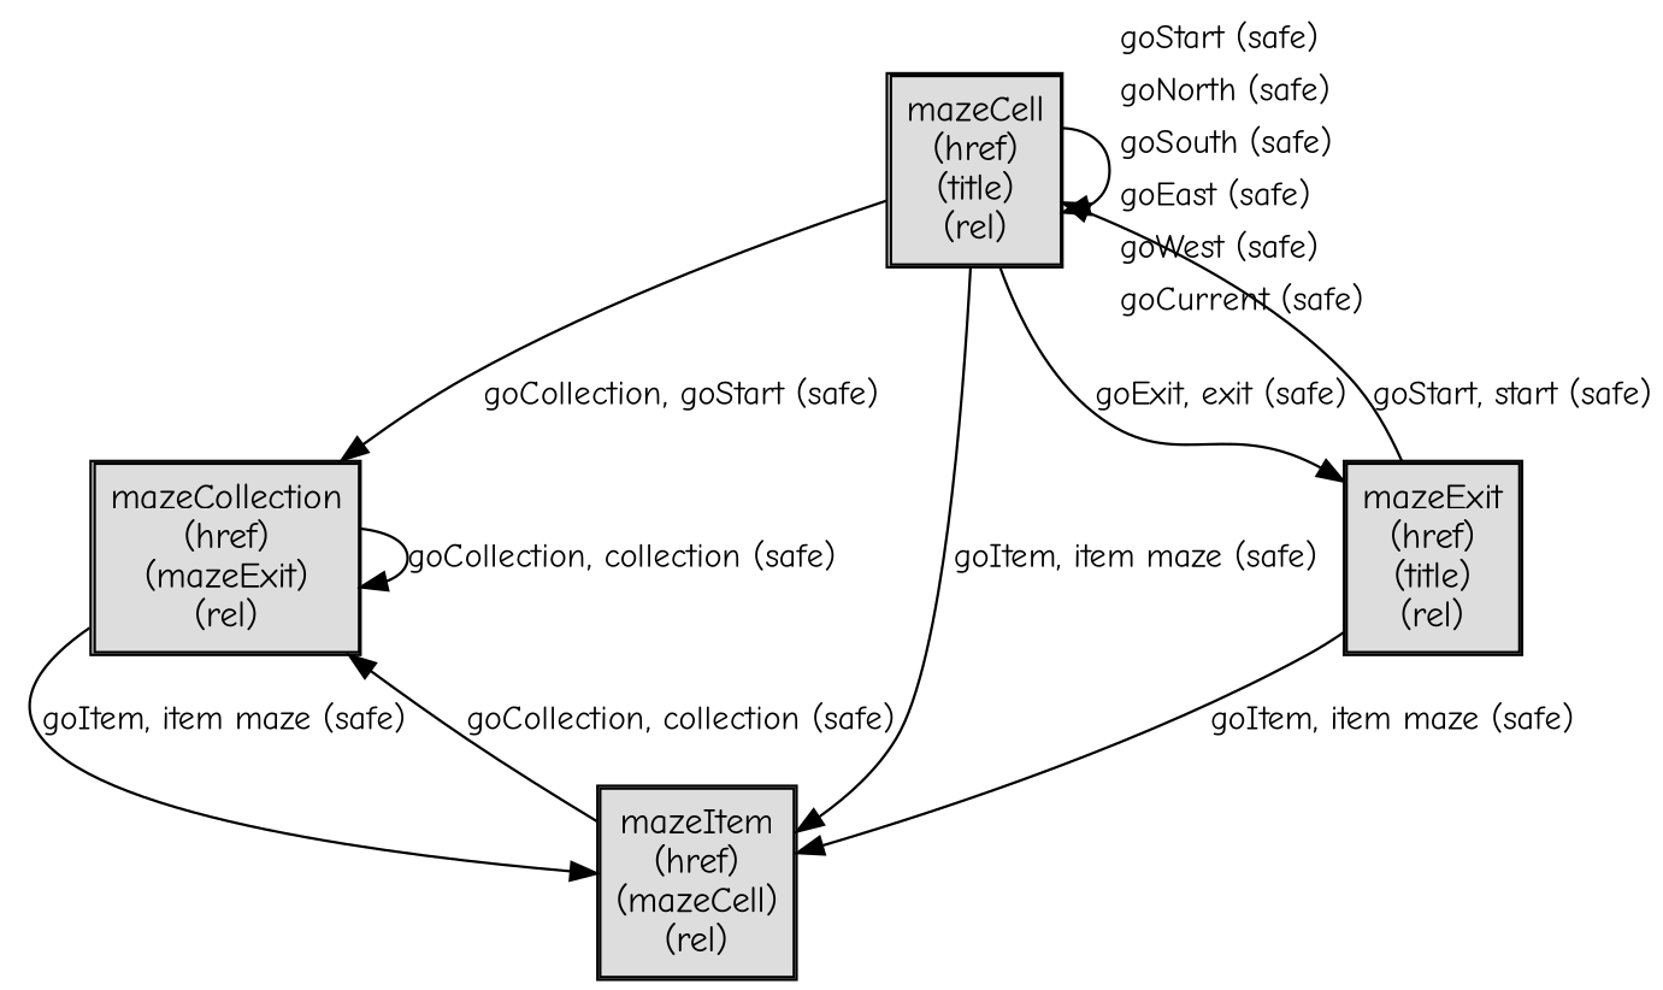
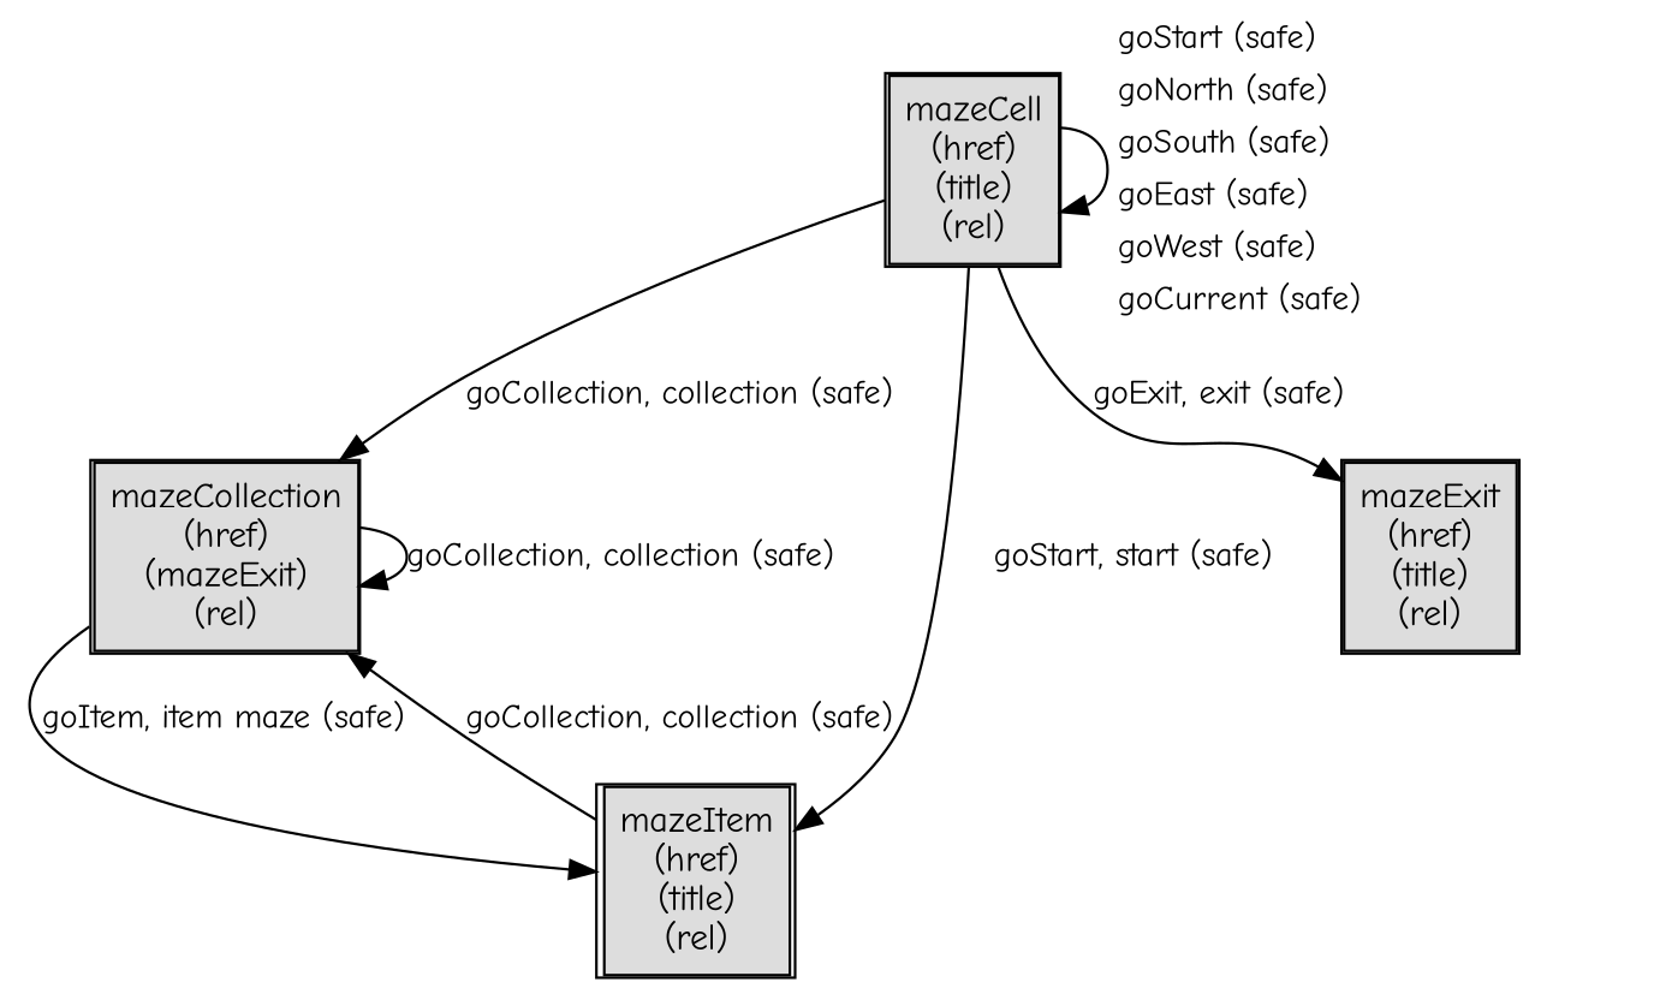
  digraph {
    fontname="Comic Neue"
    labelloc=b
    node [fontname="Comic Neue" margin=0.02 shape=box style=solid]
    edge [fontname="Comic Neue" fontsize=13]
    n1 [label=<<table cellspacing="0" cellpadding="5" cellborder="1" border="0"><tr><td bgcolor="#dddddd">mazeCollection<br />(href)<br />(mazeExit)<br />(rel)<br /></td></tr></table>>]
-   n2 [label=<<table cellspacing="0" cellpadding="5" cellborder="1" border="0"><tr><td bgcolor="#dddddd">mazeItem<br />(href)<br />(mazeCell)<br />(rel)<br /></td></tr></table>>]
+   n2 [label=<<table cellspacing="0" cellpadding="5" cellborder="1" border="0"><tr><td bgcolor="#dddddd">mazeItem<br />(href)<br />(title)<br />(rel)<br /></td></tr></table>>]
    n3 [label=<<table cellspacing="0" cellpadding="5" cellborder="1" border="0"><tr><td bgcolor="#dddddd">mazeCell<br />(href)<br />(title)<br />(rel)<br /></td></tr></table>>]
    n4 [label=<<table cellspacing="0" cellpadding="5" cellborder="1" border="0"><tr><td bgcolor="#dddddd">mazeExit<br />(href)<br />(title)<br />(rel)<br /></td></tr></table>>]
    n1 -> n1 [label="goCollection, collection (safe)"]
    n1 -> n2 [label="goItem, item maze (safe)"]
    n2 -> n1 [label="goCollection, collection (safe)"]
-   n3 -> n1 [label="goCollection, goStart (safe)"]
-   n3 -> n2 [label="goItem, item maze (safe)"]
+   n3 -> n1 [label="goCollection, collection (safe)"]
+   n3 -> n2 [label="goStart, start (safe)"]
    n3 -> n3 [label=<<table  border="0"><tr><td align="left" href="docs/safe.goStart.html">goStart (safe)</td></tr><tr><td align="left" href="docs/safe.goNorth.html">goNorth (safe)</td></tr><tr><td align="left" href="docs/safe.goSouth.html">goSouth (safe)</td></tr><tr><td align="left" href="docs/safe.goEast.html">goEast (safe)</td></tr><tr><td align="left" href="docs/safe.goWest.html">goWest (safe)</td></tr><tr><td align="left" href="docs/safe.goCurrent.html">goCurrent (safe)</td></tr></table>>]
    n3 -> n4 [label="goExit, exit (safe)"]
-   n4 -> n2 [label="goItem, item maze (safe)"]
-   n4 -> n3 [label="goStart, start (safe)"]
  }
